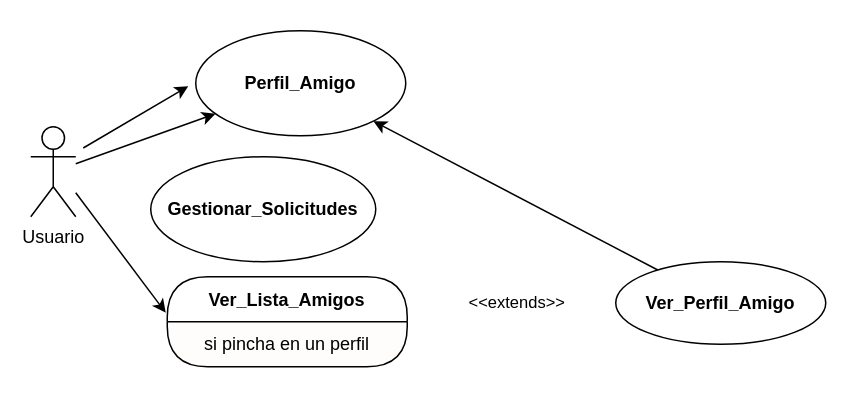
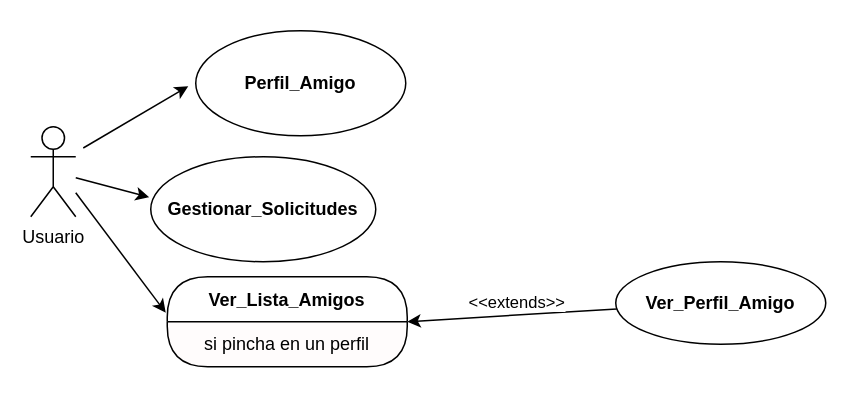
  <mxCell id="0" />
  <mxCell id="1" parent="0" />
  <mxCell id="2" value="" style="rounded=0;orthogonalLoop=1;jettySize=auto;html=1;" edge="1" parent="1"><mxGeometry relative="1" as="geometry"><mxPoint x="55" y="98.176" as="sourcePoint" /><mxPoint x="125" y="57" as="targetPoint" /></mxGeometry></mxCell>
- <mxCell id="3" style="rounded=0;orthogonalLoop=1;jettySize=auto;html=1;" edge="1" parent="1" source="5" target="6"><mxGeometry relative="1" as="geometry"><mxPoint x="110" y="124" as="targetPoint" /></mxGeometry></mxCell>
+ <mxCell id="3" style="rounded=0;orthogonalLoop=1;jettySize=auto;html=1;entryX=-0.007;entryY=0.386;entryDx=0;entryDy=0;entryPerimeter=0;" edge="1" parent="1" source="5" target="13"><mxGeometry relative="1" as="geometry"><mxPoint x="110" y="124" as="targetPoint" /></mxGeometry></mxCell>
  <mxCell id="4" style="rounded=0;orthogonalLoop=1;jettySize=auto;html=1;entryX=0;entryY=0;entryDx=0;entryDy=0;" edge="1" parent="1"><mxGeometry relative="1" as="geometry"><mxPoint x="50" y="128" as="sourcePoint" /><mxPoint x="110" y="208" as="targetPoint" /></mxGeometry></mxCell>
  <mxCell id="5" value="Usuario&lt;br&gt;" style="shape=umlActor;verticalLabelPosition=bottom;verticalAlign=top;html=1;outlineConnect=0;" vertex="1" parent="1"><mxGeometry x="20" y="84" width="30" height="60" as="geometry" /></mxCell>
  <mxCell id="6" value="&lt;b&gt;Perfil_Amigo&lt;/b&gt;" style="ellipse;whiteSpace=wrap;html=1;" vertex="1" parent="1"><mxGeometry x="130" y="20" width="140" height="70" as="geometry" /></mxCell>
- <mxCell id="7" style="rounded=0;orthogonalLoop=1;jettySize=auto;html=1;" edge="1" parent="1" source="8" target="6"><mxGeometry relative="1" as="geometry" /></mxCell>
+ <mxCell id="7" style="rounded=0;orthogonalLoop=1;jettySize=auto;html=1;entryX=1;entryY=0;entryDx=0;entryDy=0;" edge="1" parent="1" source="8" target="10"><mxGeometry relative="1" as="geometry" /></mxCell>
  <mxCell id="8" value="&lt;b&gt;Ver_Perfil_Amigo&lt;/b&gt;" style="ellipse;whiteSpace=wrap;html=1;" vertex="1" parent="1"><mxGeometry x="410" y="174" width="140" height="55" as="geometry" /></mxCell>
  <mxCell id="9" value="Ver_Lista_Amigos" style="swimlane;fontStyle=1;align=center;verticalAlign=middle;childLayout=stackLayout;horizontal=1;startSize=30;horizontalStack=0;resizeParent=0;resizeLast=1;container=0;collapsible=0;rounded=1;arcSize=30;swimlaneFillColor=#FFFCFC;dropTarget=0;" vertex="1" parent="1"><mxGeometry x="111" y="184" width="160" height="60" as="geometry" /></mxCell>
  <mxCell id="10" value="si pincha en un perfil" style="text;html=1;strokeColor=none;fillColor=none;align=center;verticalAlign=middle;spacingLeft=4;spacingRight=4;whiteSpace=wrap;overflow=hidden;rotatable=0;fontColor=#000000;" vertex="1" parent="9"><mxGeometry y="30" width="160" height="30" as="geometry" /></mxCell>
  <mxCell id="11" value="si quiere" style="text;html=1;strokeColor=none;fillColor=none;align=center;verticalAlign=middle;spacingLeft=4;spacingRight=4;whiteSpace=wrap;overflow=hidden;rotatable=0;fontColor=#000000;" vertex="1" parent="9"><mxGeometry y="60" width="160" as="geometry" /></mxCell>
  <mxCell id="12" value="&amp;lt;&amp;lt;extends&amp;gt;&amp;gt;" style="edgeLabel;html=1;align=center;verticalAlign=middle;resizable=0;points=[];" vertex="1" connectable="0" parent="1"><mxGeometry x="349.996" y="204" as="geometry"><mxPoint x="-6" y="-4" as="offset" /></mxGeometry></mxCell>
  <mxCell id="13" value="&lt;b&gt;Gestionar_Solicitudes&lt;/b&gt;" style="ellipse;whiteSpace=wrap;html=1;" vertex="1" parent="1"><mxGeometry x="100" y="104" width="150" height="70" as="geometry" /></mxCell>
